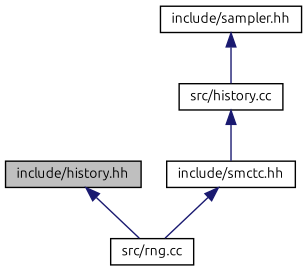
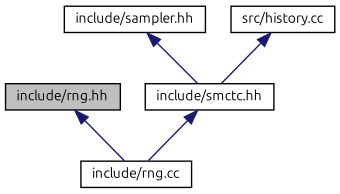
  digraph {
    fontname=Ubuntu
    node [color=black fillcolor=white fontname=Ubuntu fontsize=10 shape=record style=filled]
    edge [color=midnightblue dir=back fontname=Ubuntu fontsize=10 labelfontname=Helvetica labelfontsize=10 style=solid]
-   n1 [fillcolor=grey75 fontcolor=black height=0.2 label="include/history.hh" width=0.4]
-   n2 [height=0.2 label="src/rng.cc" width=0.4]
+   n1 [fillcolor=grey75 fontcolor=black height=0.2 label="include/rng.hh" width=0.4]
+   n2 [height=0.2 label="include/rng.cc" width=0.4]
    n3 [height=0.2 label="include/sampler.hh" width=0.4]
    n4 [height=0.2 label="include/smctc.hh" width=0.4]
    n5 [height=0.2 label="src/history.cc" width=0.4]
    n1 -> n2
-   n3 -> n5
+   n3 -> n4
    n4 -> n2
    n5 -> n4
  }
